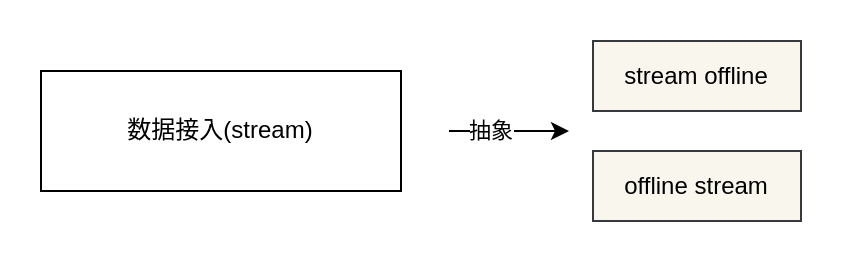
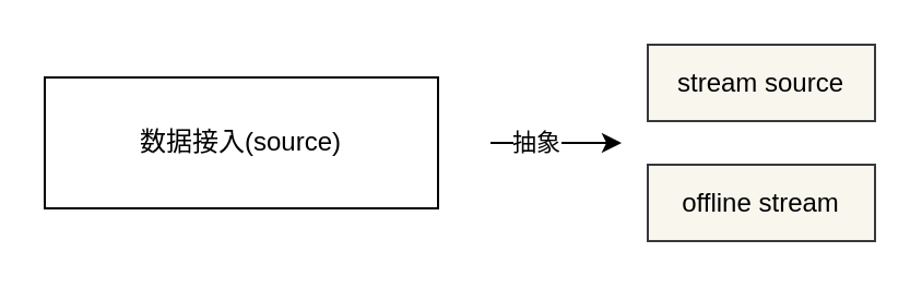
  <mxCell id="0" />
  <mxCell id="1" parent="0" />
- <mxCell id="2" value="数据接入(stream)" style="rounded=0;whiteSpace=wrap;html=1;" vertex="1" parent="1"><mxGeometry x="20" y="35" width="180" height="60" as="geometry" /></mxCell>
+ <mxCell id="2" value="数据接入(source)" style="rounded=0;whiteSpace=wrap;html=1;" vertex="1" parent="1"><mxGeometry x="20" y="35" width="180" height="60" as="geometry" /></mxCell>
  <mxCell id="3" value="" style="endArrow=classic;html=1;" edge="1" parent="1"><mxGeometry width="50" height="50" relative="1" as="geometry"><mxPoint x="224" y="65" as="sourcePoint" /><mxPoint x="284" y="65" as="targetPoint" /></mxGeometry></mxCell>
  <mxCell id="4" value="抽象" style="edgeLabel;html=1;align=center;verticalAlign=middle;resizable=0;points=[];" vertex="1" connectable="0" parent="3"><mxGeometry x="-0.343" y="1" relative="1" as="geometry"><mxPoint as="offset" /></mxGeometry></mxCell>
- <mxCell id="5" value="stream offline" style="rounded=0;whiteSpace=wrap;html=1;fillColor=#f9f7ed;strokeColor=#36393d;" vertex="1" parent="1"><mxGeometry x="296" y="20" width="104" height="35" as="geometry" /></mxCell>
+ <mxCell id="5" value="stream source" style="rounded=0;whiteSpace=wrap;html=1;fillColor=#f9f7ed;strokeColor=#36393d;" vertex="1" parent="1"><mxGeometry x="296" y="20" width="104" height="35" as="geometry" /></mxCell>
  <mxCell id="6" value="offline stream" style="rounded=0;whiteSpace=wrap;html=1;fillColor=#f9f7ed;strokeColor=#36393d;" vertex="1" parent="1"><mxGeometry x="296" y="75" width="104" height="35" as="geometry" /></mxCell>
